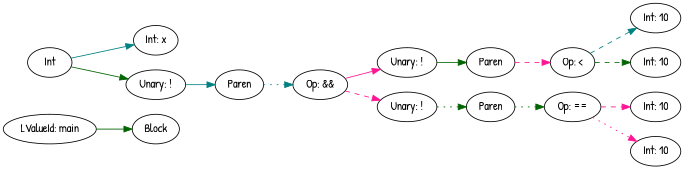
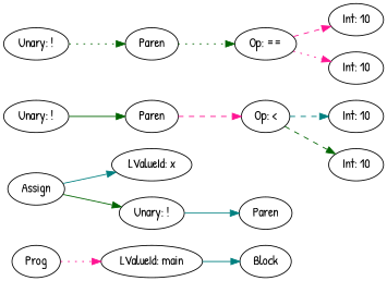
  digraph {
    fontname="Patrick Hand"
    rankdir=LR
    node [fontname="Patrick Hand"]
    edge [color=deeppink fontname="Patrick Hand" style=solid]
+   n1 [label=Prog]
    n2 [label="LValueId: main"]
    n3 [label=Block]
-   n4 [label=Int]
-   n5 [label="Int: x"]
+   n4 [label=Assign]
+   n5 [label="LValueId: x"]
    n6 [label="Unary: !"]
    n7 [label=Paren]
-   n8 [label="Op: &&"]
    n9 [label="Unary: !"]
    n10 [label="Unary: !"]
    n11 [label=Paren]
    n12 [label=Paren]
    n13 [label="Op: <"]
    n14 [label="Int: 10"]
    n15 [label="Int: 10"]
    n16 [label="Op: =="]
    n17 [label="Int: 10"]
    n18 [label="Int: 10"]
-   n2 -> n3 [color=darkgreen]
+   n1 -> n2 [style=dotted]
+   n2 -> n3 [color=teal]
    n4 -> n5 [color=teal]
    n4 -> n6 [color=darkgreen]
    n6 -> n7 [color=teal]
-   n7 -> n8 [color=teal style=dotted]
-   n8 -> n9
-   n8 -> n10 [style=dashed]
    n9 -> n11 [color=darkgreen]
    n10 -> n12 [color=darkgreen style=dotted]
    n11 -> n13 [style=dashed]
    n12 -> n16 [color=darkgreen style=dotted]
    n13 -> n14 [color=teal style=dashed]
    n13 -> n15 [color=darkgreen style=dashed]
    n16 -> n17 [style=dashed]
    n16 -> n18 [style=dotted]
  }
